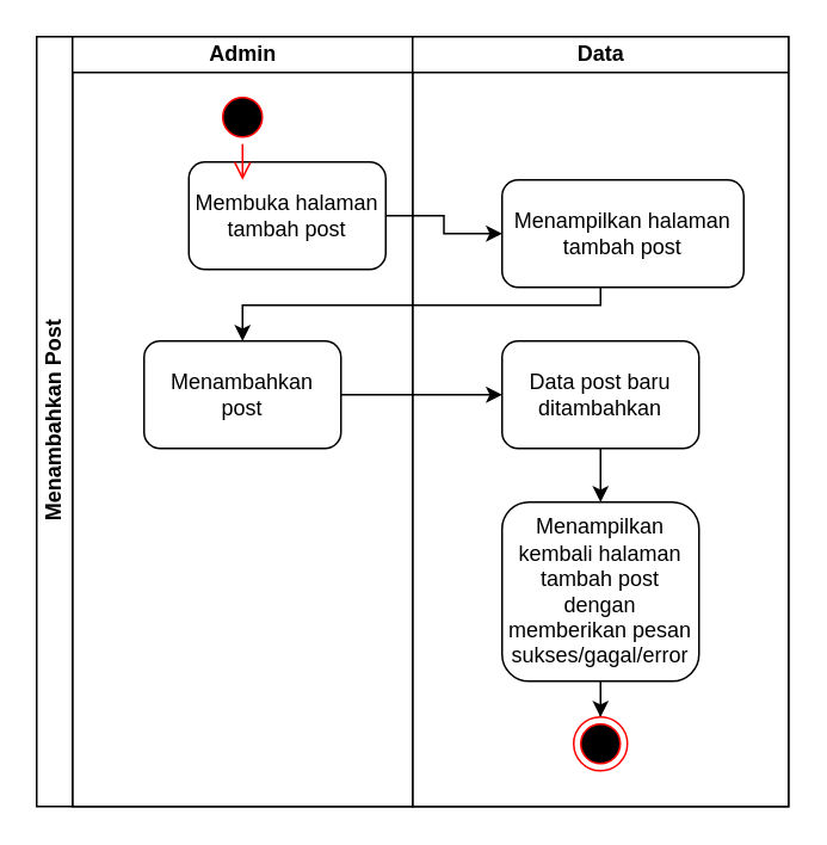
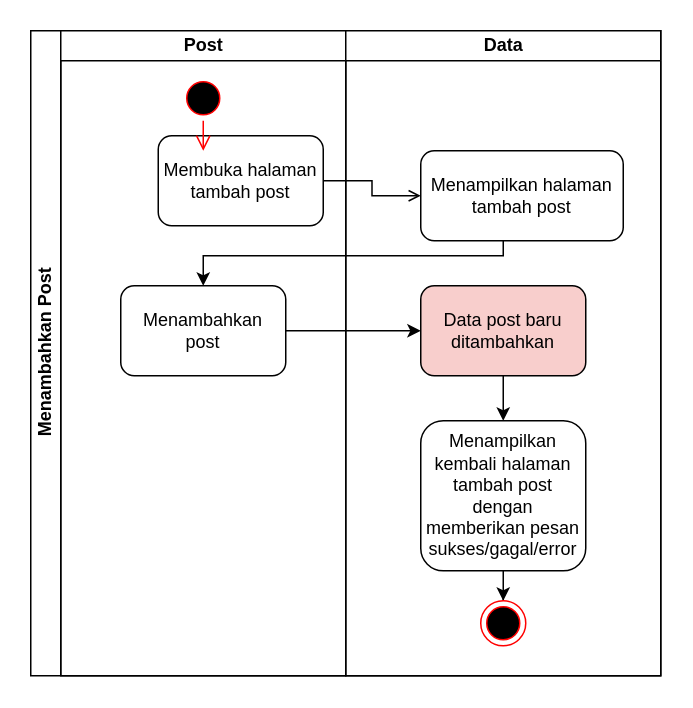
  <mxCell id="0" />
  <mxCell id="1" parent="0" />
  <mxCell id="2" value="Menambahkan Post" style="swimlane;html=1;childLayout=stackLayout;resizeParent=1;resizeParentMax=0;startSize=20;horizontal=0;horizontalStack=1;" parent="1" vertex="1"><mxGeometry x="20" y="20" width="420" height="430" as="geometry" /></mxCell>
- <mxCell id="3" value="Admin" style="swimlane;html=1;startSize=20;" parent="2" vertex="1"><mxGeometry x="20" width="190" height="430" as="geometry" /></mxCell>
+ <mxCell id="3" value="Post" style="swimlane;html=1;startSize=20;" parent="2" vertex="1"><mxGeometry x="20" width="190" height="430" as="geometry" /></mxCell>
  <mxCell id="4" value="Membuka halaman tambah post" style="rounded=1;whiteSpace=wrap;html=1;" parent="3" vertex="1"><mxGeometry x="65" y="70" width="110" height="60" as="geometry" /></mxCell>
  <mxCell id="5" value="" style="ellipse;html=1;shape=startState;fillColor=#000000;strokeColor=#ff0000;" parent="3" vertex="1"><mxGeometry x="80" y="30" width="30" height="30" as="geometry" /></mxCell>
  <mxCell id="6" value="" style="edgeStyle=orthogonalEdgeStyle;html=1;verticalAlign=bottom;endArrow=open;endSize=8;strokeColor=#ff0000;" parent="3" source="5" edge="1"><mxGeometry relative="1" as="geometry"><mxPoint x="95" y="80" as="targetPoint" /></mxGeometry></mxCell>
  <mxCell id="7" value="Menambahkan&lt;br&gt;post" style="rounded=1;whiteSpace=wrap;html=1;" parent="3" vertex="1"><mxGeometry x="40" y="170" width="110" height="60" as="geometry" /></mxCell>
  <mxCell id="8" value="Data" style="swimlane;html=1;startSize=20;" parent="2" vertex="1"><mxGeometry x="210" width="210" height="430" as="geometry" /></mxCell>
  <mxCell id="9" value="Menampilkan halaman tambah post" style="rounded=1;whiteSpace=wrap;html=1;" parent="8" vertex="1"><mxGeometry x="50" y="80" width="135" height="60" as="geometry" /></mxCell>
  <mxCell id="10" style="edgeStyle=orthogonalEdgeStyle;rounded=0;orthogonalLoop=1;jettySize=auto;html=1;entryX=0.5;entryY=0;entryDx=0;entryDy=0;" parent="8" source="11" target="13" edge="1"><mxGeometry relative="1" as="geometry" /></mxCell>
- <mxCell id="11" value="Data post baru ditambahkan" style="rounded=1;whiteSpace=wrap;html=1;" parent="8" vertex="1"><mxGeometry x="50" y="170" width="110" height="60" as="geometry" /></mxCell>
+ <mxCell id="11" value="Data post baru ditambahkan" style="rounded=1;whiteSpace=wrap;html=1;fillColor=#f8cecc;" parent="8" vertex="1"><mxGeometry x="50" y="170" width="110" height="60" as="geometry" /></mxCell>
  <mxCell id="12" style="edgeStyle=orthogonalEdgeStyle;rounded=0;orthogonalLoop=1;jettySize=auto;html=1;entryX=0.5;entryY=0;entryDx=0;entryDy=0;" parent="8" source="13" target="14" edge="1"><mxGeometry relative="1" as="geometry" /></mxCell>
  <mxCell id="13" value="Menampilkan kembali halaman tambah post dengan memberikan pesan sukses/gagal/error" style="rounded=1;whiteSpace=wrap;html=1;" parent="8" vertex="1"><mxGeometry x="50" y="260" width="110" height="100" as="geometry" /></mxCell>
  <mxCell id="14" value="" style="ellipse;html=1;shape=endState;fillColor=#000000;strokeColor=#ff0000;" parent="8" vertex="1"><mxGeometry x="90" y="380" width="30" height="30" as="geometry" /></mxCell>
- <mxCell id="15" style="edgeStyle=orthogonalEdgeStyle;rounded=0;orthogonalLoop=1;jettySize=auto;html=1;" parent="2" source="4" target="9" edge="1"><mxGeometry relative="1" as="geometry" /></mxCell>
+ <mxCell id="15" style="edgeStyle=orthogonalEdgeStyle;rounded=0;orthogonalLoop=1;jettySize=auto;html=1;endArrow=open;" parent="2" source="4" target="9" edge="1"><mxGeometry relative="1" as="geometry" /></mxCell>
  <mxCell id="16" style="edgeStyle=orthogonalEdgeStyle;rounded=0;orthogonalLoop=1;jettySize=auto;html=1;entryX=0.5;entryY=0;entryDx=0;entryDy=0;" parent="2" source="9" target="7" edge="1"><mxGeometry relative="1" as="geometry"><Array as="points"><mxPoint x="315" y="150" /><mxPoint x="115" y="150" /></Array></mxGeometry></mxCell>
  <mxCell id="17" style="edgeStyle=orthogonalEdgeStyle;rounded=0;orthogonalLoop=1;jettySize=auto;html=1;entryX=0;entryY=0.5;entryDx=0;entryDy=0;" parent="2" source="7" target="11" edge="1"><mxGeometry relative="1" as="geometry" /></mxCell>
